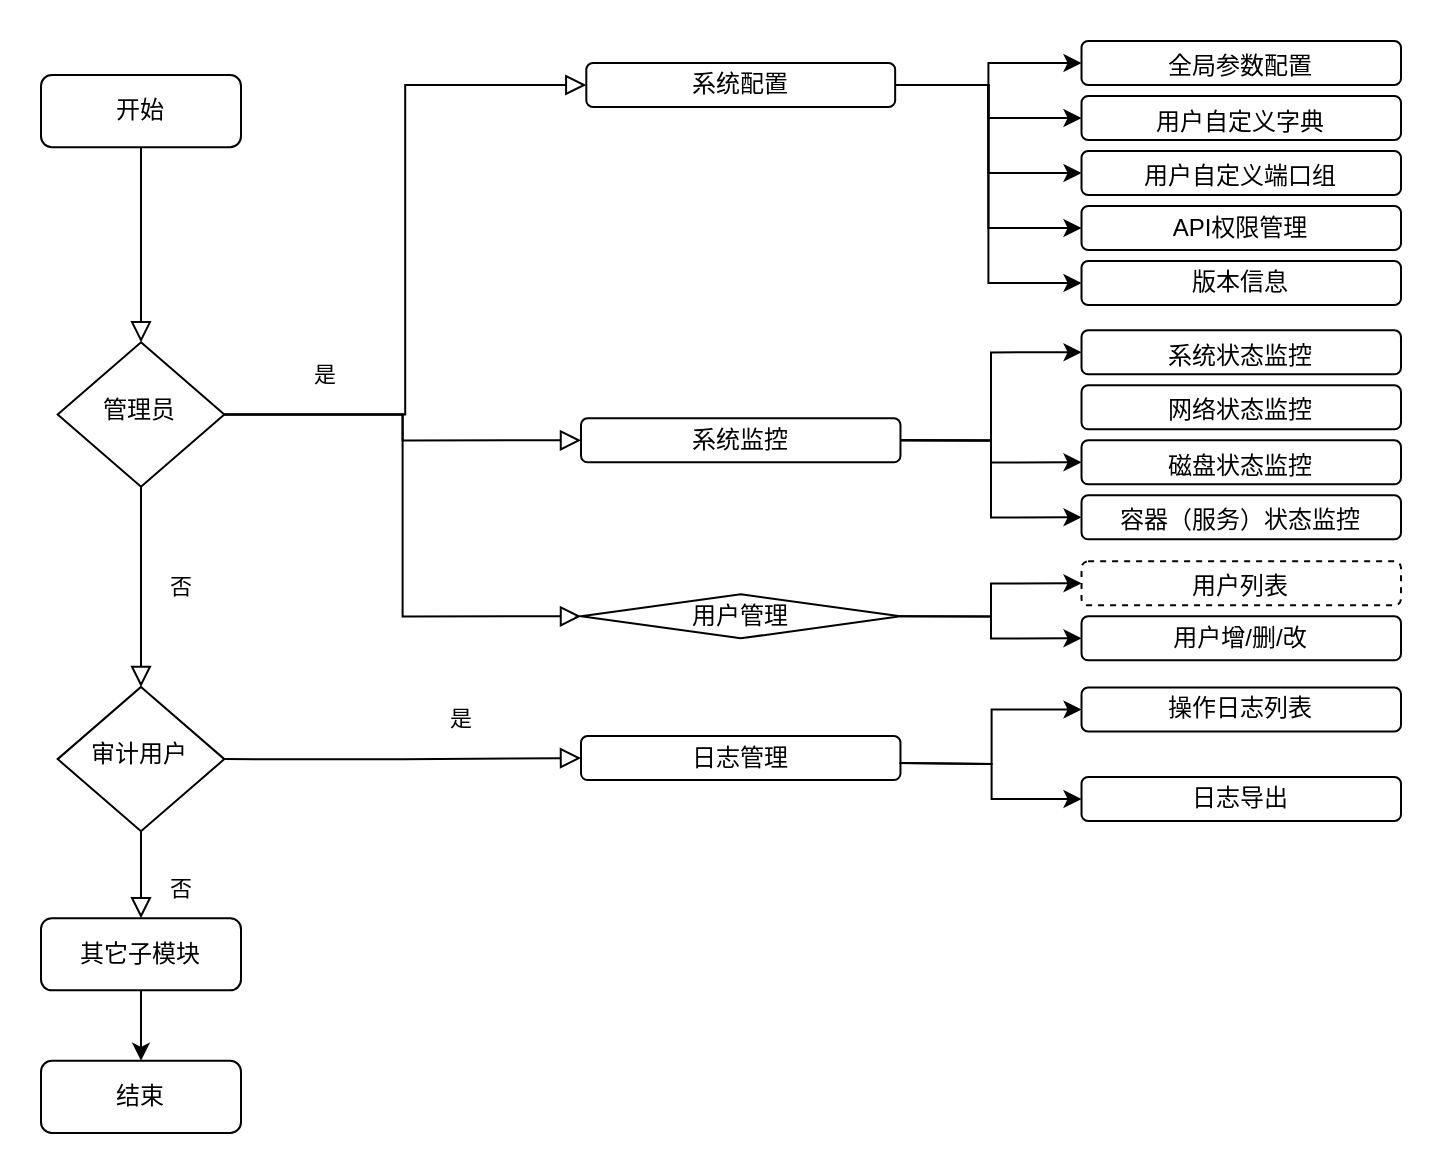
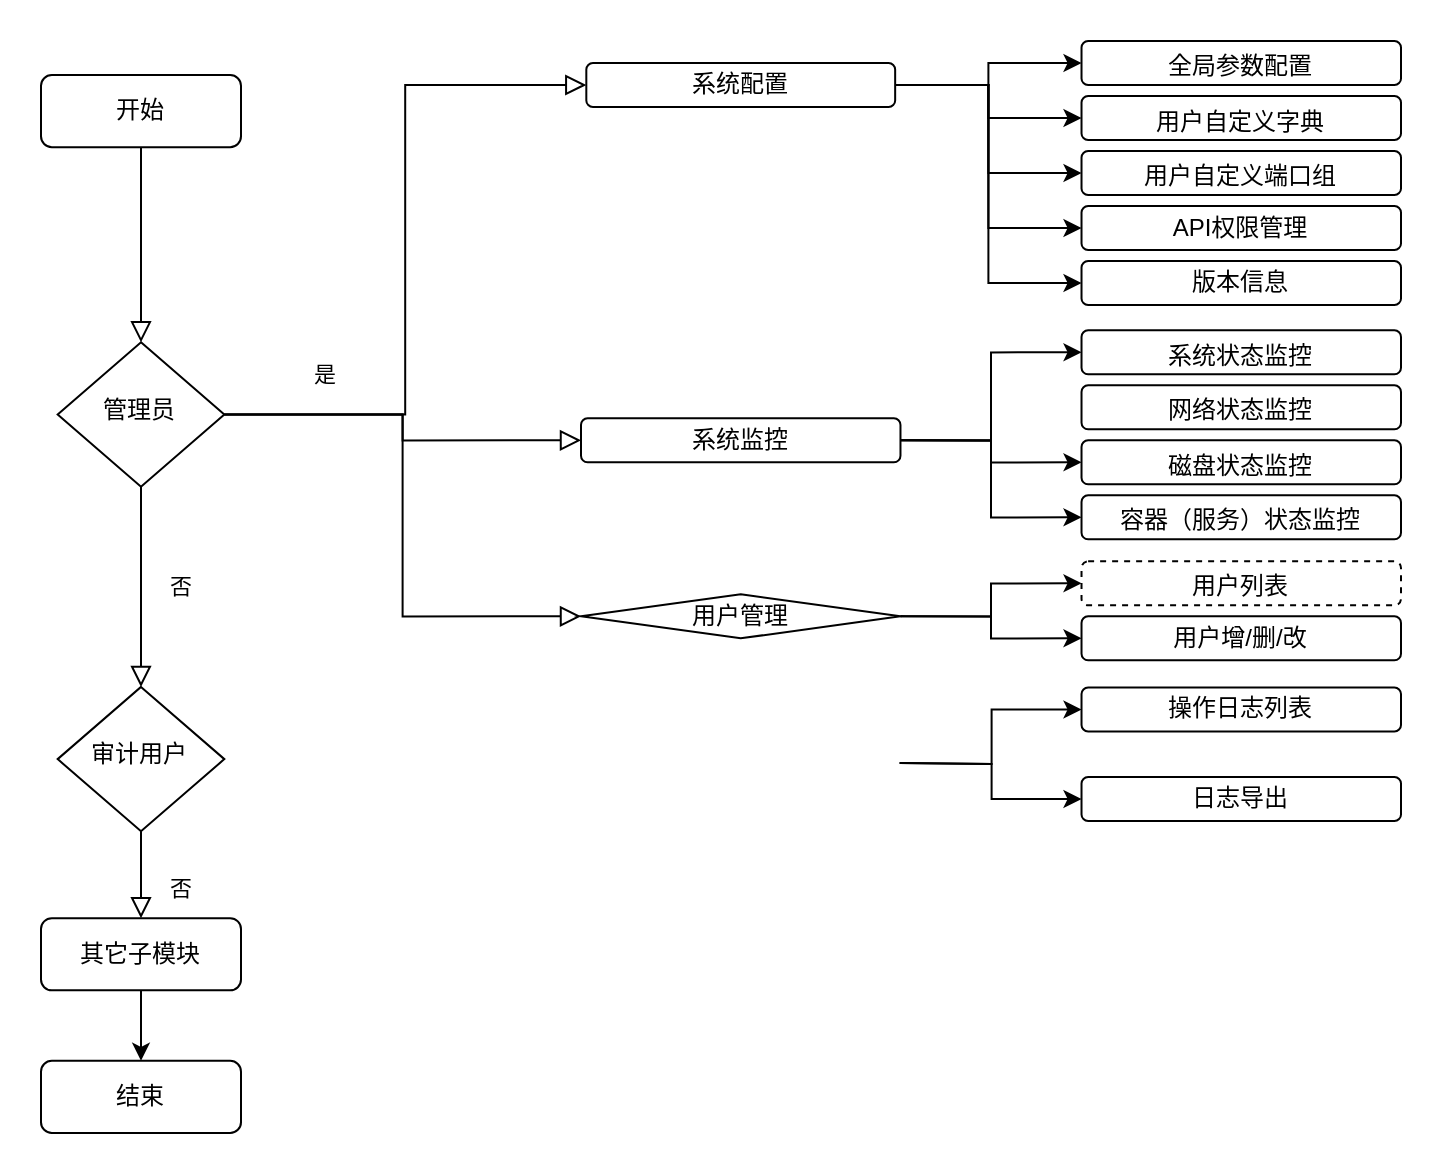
  <mxCell id="0" />
  <mxCell id="1" parent="0" />
  <mxCell id="2" value="" style="edgeStyle=orthogonalEdgeStyle;rounded=0;html=1;jettySize=auto;orthogonalLoop=1;fontSize=11;endArrow=block;endFill=0;endSize=8;strokeWidth=1;shadow=0;labelBackgroundColor=none;entryX=0;entryY=0.5;entryDx=0;entryDy=0;exitX=1;exitY=0.5;exitDx=0;exitDy=0;" edge="1" parent="1" source="37" target="31"><mxGeometry x="-0.704" y="20" relative="1" as="geometry"><mxPoint as="offset" /><mxPoint x="120" y="291" as="sourcePoint" /><mxPoint x="284" y="240" as="targetPoint" /></mxGeometry></mxCell>
  <mxCell id="3" value="是" style="edgeStyle=orthogonalEdgeStyle;rounded=0;html=1;jettySize=auto;orthogonalLoop=1;fontSize=11;endArrow=block;endFill=0;endSize=8;strokeWidth=1;shadow=0;labelBackgroundColor=none;entryX=0;entryY=0.5;entryDx=0;entryDy=0;exitX=1;exitY=0.5;exitDx=0;exitDy=0;" edge="1" parent="1" source="37" target="12"><mxGeometry x="-0.708" y="20" relative="1" as="geometry"><mxPoint as="offset" /><mxPoint x="120" y="291" as="sourcePoint" /><mxPoint x="310" y="366" as="targetPoint" /></mxGeometry></mxCell>
- <mxCell id="4" value="是" style="rounded=0;html=1;jettySize=auto;orthogonalLoop=1;fontSize=11;endArrow=block;endFill=0;endSize=8;strokeWidth=1;shadow=0;labelBackgroundColor=none;edgeStyle=orthogonalEdgeStyle;exitX=1;exitY=0.5;exitDx=0;exitDy=0;entryX=0;entryY=0.5;entryDx=0;entryDy=0;" edge="1" parent="1" source="39" target="7"><mxGeometry x="0.333" y="20" relative="1" as="geometry"><mxPoint as="offset" /><mxPoint x="70" y="573" as="sourcePoint" /><mxPoint x="290" y="523" as="targetPoint" /></mxGeometry></mxCell>
  <mxCell id="5" value="" style="edgeStyle=orthogonalEdgeStyle;rounded=0;html=1;jettySize=auto;orthogonalLoop=1;fontSize=11;endArrow=block;endFill=0;endSize=8;strokeWidth=1;shadow=0;labelBackgroundColor=none;entryX=0;entryY=0.5;entryDx=0;entryDy=0;exitX=1;exitY=0.5;exitDx=0;exitDy=0;" edge="1" parent="1" source="37" target="15"><mxGeometry x="-0.704" y="20" relative="1" as="geometry"><mxPoint as="offset" /><mxPoint x="120" y="311" as="sourcePoint" /><mxPoint x="310" y="430" as="targetPoint" /></mxGeometry></mxCell>
  <mxCell id="6" value="" style="group" vertex="1" connectable="0" parent="1"><mxGeometry x="290" y="51" width="410" height="400" as="geometry" /></mxCell>
- <mxCell id="7" value="日志管理" style="rounded=1;whiteSpace=wrap;html=1;fontSize=12;glass=0;strokeWidth=1;shadow=0;" vertex="1" parent="6"><mxGeometry y="316.527" width="159.74" height="22.001" as="geometry" /></mxCell>
  <mxCell id="8" value="操作日志列表" style="rounded=1;whiteSpace=wrap;html=1;fontSize=12;glass=0;strokeWidth=1;shadow=0;" vertex="1" parent="6"><mxGeometry x="250.26" y="292.248" width="159.74" height="22.001" as="geometry" /></mxCell>
  <mxCell id="9" value="日志导出" style="rounded=1;whiteSpace=wrap;html=1;fontSize=12;glass=0;strokeWidth=1;shadow=0;" vertex="1" parent="6"><mxGeometry x="250.26" y="336.999" width="159.74" height="22.001" as="geometry" /></mxCell>
  <mxCell id="10" style="edgeStyle=orthogonalEdgeStyle;rounded=0;orthogonalLoop=1;jettySize=auto;html=1;entryX=0;entryY=0.5;entryDx=0;entryDy=0;exitX=1;exitY=0.5;exitDx=0;exitDy=0;" edge="1" parent="6" target="8"><mxGeometry relative="1" as="geometry"><mxPoint x="159.314" y="330.046" as="sourcePoint" /><mxPoint x="263.571" y="291.44" as="targetPoint" /></mxGeometry></mxCell>
  <mxCell id="11" style="edgeStyle=orthogonalEdgeStyle;rounded=0;orthogonalLoop=1;jettySize=auto;html=1;entryX=0;entryY=0.5;entryDx=0;entryDy=0;exitX=1;exitY=0.5;exitDx=0;exitDy=0;" edge="1" parent="6" target="9"><mxGeometry relative="1" as="geometry"><mxPoint x="159.314" y="330.046" as="sourcePoint" /><mxPoint x="263.571" y="318.942" as="targetPoint" /></mxGeometry></mxCell>
  <mxCell id="12" value="系统配置" style="rounded=1;whiteSpace=wrap;html=1;fontSize=12;glass=0;strokeWidth=1;shadow=0;" vertex="1" parent="6"><mxGeometry x="2.662" y="-20.0" width="154.416" height="22.001" as="geometry" /></mxCell>
  <mxCell id="13" value="用户自定义字典&lt;span style=&quot;font-size: medium; text-align: start;&quot;&gt;&lt;/span&gt;" style="rounded=1;whiteSpace=wrap;html=1;fontSize=12;glass=0;strokeWidth=1;shadow=0;" vertex="1" parent="6"><mxGeometry x="250.26" y="-3.499" width="159.74" height="22.001" as="geometry" /></mxCell>
  <mxCell id="14" value="" style="edgeStyle=orthogonalEdgeStyle;rounded=0;orthogonalLoop=1;jettySize=auto;html=1;" edge="1" parent="6" source="12" target="13"><mxGeometry relative="1" as="geometry" /></mxCell>
  <mxCell id="15" value="系统监控" style="rounded=1;whiteSpace=wrap;html=1;fontSize=12;glass=0;strokeWidth=1;shadow=0;" vertex="1" parent="6"><mxGeometry y="157.658" width="159.74" height="22.001" as="geometry" /></mxCell>
  <mxCell id="16" value="用户自定义端口组&lt;span style=&quot;font-size: medium; text-align: start;&quot;&gt;&lt;/span&gt;" style="rounded=1;whiteSpace=wrap;html=1;fontSize=12;glass=0;strokeWidth=1;shadow=0;" vertex="1" parent="6"><mxGeometry x="250.26" y="24.002" width="159.74" height="22.001" as="geometry" /></mxCell>
  <mxCell id="17" style="edgeStyle=orthogonalEdgeStyle;rounded=0;orthogonalLoop=1;jettySize=auto;html=1;entryX=0;entryY=0.5;entryDx=0;entryDy=0;" edge="1" parent="6" source="12" target="16"><mxGeometry relative="1" as="geometry" /></mxCell>
  <mxCell id="18" value="全局参数配置&lt;span style=&quot;font-size: medium; text-align: start;&quot;&gt;&lt;/span&gt;" style="rounded=1;whiteSpace=wrap;html=1;fontSize=12;glass=0;strokeWidth=1;shadow=0;" vertex="1" parent="6"><mxGeometry x="250.26" y="-31" width="159.74" height="22.001" as="geometry" /></mxCell>
  <mxCell id="19" style="edgeStyle=orthogonalEdgeStyle;rounded=0;orthogonalLoop=1;jettySize=auto;html=1;entryX=0;entryY=0.5;entryDx=0;entryDy=0;" edge="1" parent="6" source="12" target="18"><mxGeometry relative="1" as="geometry" /></mxCell>
  <mxCell id="20" value="API权限管理" style="rounded=1;whiteSpace=wrap;html=1;fontSize=12;glass=0;strokeWidth=1;shadow=0;" vertex="1" parent="6"><mxGeometry x="250.26" y="51.504" width="159.74" height="22.001" as="geometry" /></mxCell>
  <mxCell id="21" style="edgeStyle=orthogonalEdgeStyle;rounded=0;orthogonalLoop=1;jettySize=auto;html=1;entryX=0;entryY=0.5;entryDx=0;entryDy=0;" edge="1" parent="6" source="12" target="20"><mxGeometry relative="1" as="geometry" /></mxCell>
  <mxCell id="22" value="系统状态监控&lt;span style=&quot;font-size: medium; text-align: start;&quot;&gt;&lt;/span&gt;" style="rounded=1;whiteSpace=wrap;html=1;fontSize=12;glass=0;strokeWidth=1;shadow=0;" vertex="1" parent="6"><mxGeometry x="250.26" y="113.656" width="159.74" height="22.001" as="geometry" /></mxCell>
  <mxCell id="23" value="网络状态监控&lt;span style=&quot;font-size: medium; text-align: start;&quot;&gt;&lt;/span&gt;" style="rounded=1;whiteSpace=wrap;html=1;fontSize=12;glass=0;strokeWidth=1;shadow=0;" vertex="1" parent="6"><mxGeometry x="250.26" y="141.157" width="159.74" height="22.001" as="geometry" /></mxCell>
  <mxCell id="24" value="磁盘状态监控&lt;span style=&quot;font-size: medium; text-align: start;&quot;&gt;&lt;/span&gt;" style="rounded=1;whiteSpace=wrap;html=1;fontSize=12;glass=0;strokeWidth=1;shadow=0;" vertex="1" parent="6"><mxGeometry x="250.26" y="168.659" width="159.74" height="22.001" as="geometry" /></mxCell>
  <mxCell id="25" value="容器（服务）状态监控&lt;span style=&quot;font-size: medium; text-align: start;&quot;&gt;&lt;/span&gt;" style="rounded=1;whiteSpace=wrap;html=1;fontSize=12;glass=0;strokeWidth=1;shadow=0;" vertex="1" parent="6"><mxGeometry x="250.26" y="196.16" width="159.74" height="22.001" as="geometry" /></mxCell>
  <mxCell id="26" value="版本信息" style="rounded=1;whiteSpace=wrap;html=1;fontSize=12;glass=0;strokeWidth=1;shadow=0;" vertex="1" parent="6"><mxGeometry x="250.26" y="79.005" width="159.74" height="22.001" as="geometry" /></mxCell>
  <mxCell id="27" style="edgeStyle=orthogonalEdgeStyle;rounded=0;orthogonalLoop=1;jettySize=auto;html=1;entryX=0;entryY=0.5;entryDx=0;entryDy=0;exitX=1;exitY=0.5;exitDx=0;exitDy=0;" edge="1" parent="6" source="12" target="26"><mxGeometry relative="1" as="geometry"><mxPoint x="170.39" y="-3.499" as="sourcePoint" /><mxPoint x="282.208" y="68.004" as="targetPoint" /></mxGeometry></mxCell>
  <mxCell id="28" style="edgeStyle=orthogonalEdgeStyle;rounded=0;orthogonalLoop=1;jettySize=auto;html=1;entryX=0;entryY=0.5;entryDx=0;entryDy=0;exitX=1;exitY=0.5;exitDx=0;exitDy=0;" edge="1" parent="6" source="15" target="22"><mxGeometry relative="1" as="geometry"><mxPoint x="170.39" y="-29.35" as="sourcePoint" /><mxPoint x="282.208" y="75.155" as="targetPoint" /></mxGeometry></mxCell>
  <mxCell id="29" style="edgeStyle=orthogonalEdgeStyle;rounded=0;orthogonalLoop=1;jettySize=auto;html=1;entryX=0;entryY=0.5;entryDx=0;entryDy=0;exitX=1;exitY=0.5;exitDx=0;exitDy=0;" edge="1" parent="6" source="15" target="24"><mxGeometry relative="1" as="geometry"><mxPoint x="175.714" y="174.159" as="sourcePoint" /><mxPoint x="263.571" y="157.658" as="targetPoint" /></mxGeometry></mxCell>
  <mxCell id="30" style="edgeStyle=orthogonalEdgeStyle;rounded=0;orthogonalLoop=1;jettySize=auto;html=1;entryX=0;entryY=0.5;entryDx=0;entryDy=0;exitX=1;exitY=0.5;exitDx=0;exitDy=0;" edge="1" parent="6" source="15" target="25"><mxGeometry relative="1" as="geometry"><mxPoint x="157.078" y="168.659" as="sourcePoint" /><mxPoint x="263.571" y="157.658" as="targetPoint" /></mxGeometry></mxCell>
  <mxCell id="31" value="用户管理" style="rhombus;whiteSpace=wrap;html=1;fontSize=12;glass=0;strokeWidth=1;shadow=0;" vertex="1" parent="6"><mxGeometry y="245.662" width="159.74" height="22.001" as="geometry" /></mxCell>
  <mxCell id="32" value="用户列表&lt;span style=&quot;font-size: medium; text-align: start;&quot;&gt;&lt;/span&gt;" style="rounded=1;whiteSpace=wrap;html=1;fontSize=12;glass=0;strokeWidth=1;shadow=0;dashed=1;" vertex="1" parent="6"><mxGeometry x="250.26" y="229.161" width="159.74" height="22.001" as="geometry" /></mxCell>
  <mxCell id="33" value="用户增/删/改" style="rounded=1;whiteSpace=wrap;html=1;fontSize=12;glass=0;strokeWidth=1;shadow=0;" vertex="1" parent="6"><mxGeometry x="250.26" y="256.662" width="159.74" height="22.001" as="geometry" /></mxCell>
  <mxCell id="34" style="edgeStyle=orthogonalEdgeStyle;rounded=0;orthogonalLoop=1;jettySize=auto;html=1;entryX=0;entryY=0.5;entryDx=0;entryDy=0;exitX=1;exitY=0.5;exitDx=0;exitDy=0;" edge="1" parent="6" source="31" target="32"><mxGeometry relative="1" as="geometry"><mxPoint x="175.714" y="262.163" as="sourcePoint" /><mxPoint x="263.571" y="218.161" as="targetPoint" /></mxGeometry></mxCell>
  <mxCell id="35" style="edgeStyle=orthogonalEdgeStyle;rounded=0;orthogonalLoop=1;jettySize=auto;html=1;entryX=0;entryY=0.5;entryDx=0;entryDy=0;exitX=1;exitY=0.5;exitDx=0;exitDy=0;" edge="1" parent="6" source="31" target="33"><mxGeometry relative="1" as="geometry"><mxPoint x="175.714" y="262.163" as="sourcePoint" /><mxPoint x="263.571" y="245.662" as="targetPoint" /></mxGeometry></mxCell>
  <mxCell id="36" value="开始" style="rounded=1;whiteSpace=wrap;html=1;fontSize=12;glass=0;strokeWidth=1;shadow=0;" vertex="1" parent="1"><mxGeometry x="20" y="37" width="100" height="36.09" as="geometry" /></mxCell>
  <mxCell id="37" value="管理员" style="rhombus;whiteSpace=wrap;html=1;shadow=0;fontFamily=Helvetica;fontSize=12;align=center;strokeWidth=1;spacing=6;spacingTop=-4;" vertex="1" parent="1"><mxGeometry x="28.333" y="170.669" width="83.333" height="72.18" as="geometry" /></mxCell>
  <mxCell id="38" value="" style="rounded=0;html=1;jettySize=auto;orthogonalLoop=1;fontSize=11;endArrow=block;endFill=0;endSize=8;strokeWidth=1;shadow=0;labelBackgroundColor=none;edgeStyle=orthogonalEdgeStyle;" edge="1" parent="1" source="36" target="37"><mxGeometry relative="1" as="geometry" /></mxCell>
  <mxCell id="39" value="审计用户" style="rhombus;whiteSpace=wrap;html=1;shadow=0;fontFamily=Helvetica;fontSize=12;align=center;strokeWidth=1;spacing=6;spacingTop=-4;" vertex="1" parent="1"><mxGeometry x="28.333" y="342.97" width="83.333" height="72.18" as="geometry" /></mxCell>
  <mxCell id="40" value="否" style="rounded=0;html=1;jettySize=auto;orthogonalLoop=1;fontSize=11;endArrow=block;endFill=0;endSize=8;strokeWidth=1;shadow=0;labelBackgroundColor=none;edgeStyle=orthogonalEdgeStyle;" edge="1" parent="1" source="37" target="39"><mxGeometry y="20" relative="1" as="geometry"><mxPoint as="offset" /></mxGeometry></mxCell>
  <mxCell id="41" value="其它子模块" style="rounded=1;whiteSpace=wrap;html=1;fontSize=12;glass=0;strokeWidth=1;shadow=0;" vertex="1" parent="1"><mxGeometry x="20" y="458.594" width="100" height="36.09" as="geometry" /></mxCell>
  <mxCell id="42" value="否" style="rounded=0;html=1;jettySize=auto;orthogonalLoop=1;fontSize=11;endArrow=block;endFill=0;endSize=8;strokeWidth=1;shadow=0;labelBackgroundColor=none;edgeStyle=orthogonalEdgeStyle;exitX=0.5;exitY=1;exitDx=0;exitDy=0;" edge="1" parent="1" source="39" target="41"><mxGeometry x="0.333" y="20" relative="1" as="geometry"><mxPoint as="offset" /><mxPoint x="70" y="450.368" as="sourcePoint" /></mxGeometry></mxCell>
  <mxCell id="43" value="结束" style="rounded=1;whiteSpace=wrap;html=1;fontSize=12;glass=0;strokeWidth=1;shadow=0;" vertex="1" parent="1"><mxGeometry x="20" y="529.91" width="100" height="36.09" as="geometry" /></mxCell>
  <mxCell id="44" style="edgeStyle=orthogonalEdgeStyle;rounded=0;orthogonalLoop=1;jettySize=auto;html=1;entryX=0.5;entryY=0;entryDx=0;entryDy=0;" edge="1" parent="1" source="41" target="43"><mxGeometry relative="1" as="geometry"><mxPoint x="70" y="578.594" as="targetPoint" /></mxGeometry></mxCell>
